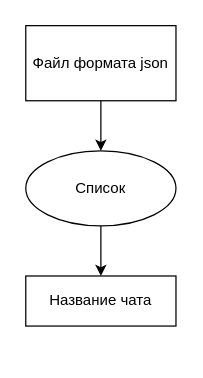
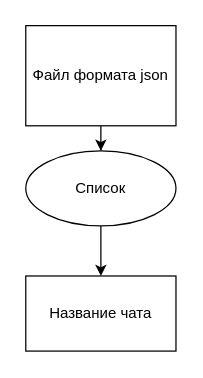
  <mxCell id="0" />
  <mxCell id="1" parent="0" />
  <mxCell id="2" style="edgeStyle=orthogonalEdgeStyle;rounded=0;orthogonalLoop=1;jettySize=auto;html=1;entryX=0.5;entryY=0;entryDx=0;entryDy=0;" edge="1" parent="1" source="3" target="5"><mxGeometry relative="1" as="geometry" /></mxCell>
- <mxCell id="3" value="Файл формата json" style="rounded=0;whiteSpace=wrap;html=1;" vertex="1" parent="1"><mxGeometry x="20" y="20" width="120" height="60" as="geometry" /></mxCell>
+ <mxCell id="3" value="Файл формата json" style="rounded=0;whiteSpace=wrap;html=1;" vertex="1" parent="1"><mxGeometry x="20" y="20" width="120" height="80" as="geometry" /></mxCell>
  <mxCell id="4" style="edgeStyle=orthogonalEdgeStyle;rounded=0;orthogonalLoop=1;jettySize=auto;html=1;entryX=0.5;entryY=0;entryDx=0;entryDy=0;" edge="1" parent="1" source="5" target="6"><mxGeometry relative="1" as="geometry" /></mxCell>
  <mxCell id="5" value="Список" style="ellipse;whiteSpace=wrap;html=1;" vertex="1" parent="1"><mxGeometry x="20" y="120" width="120" height="60" as="geometry" /></mxCell>
- <mxCell id="6" value="Название чата" style="rounded=0;whiteSpace=wrap;html=1;" vertex="1" parent="1"><mxGeometry x="20" y="220" width="120" height="40" as="geometry" /></mxCell>
+ <mxCell id="6" value="Название чата" style="rounded=0;whiteSpace=wrap;html=1;" vertex="1" parent="1"><mxGeometry x="20" y="220" width="120" height="60" as="geometry" /></mxCell>
